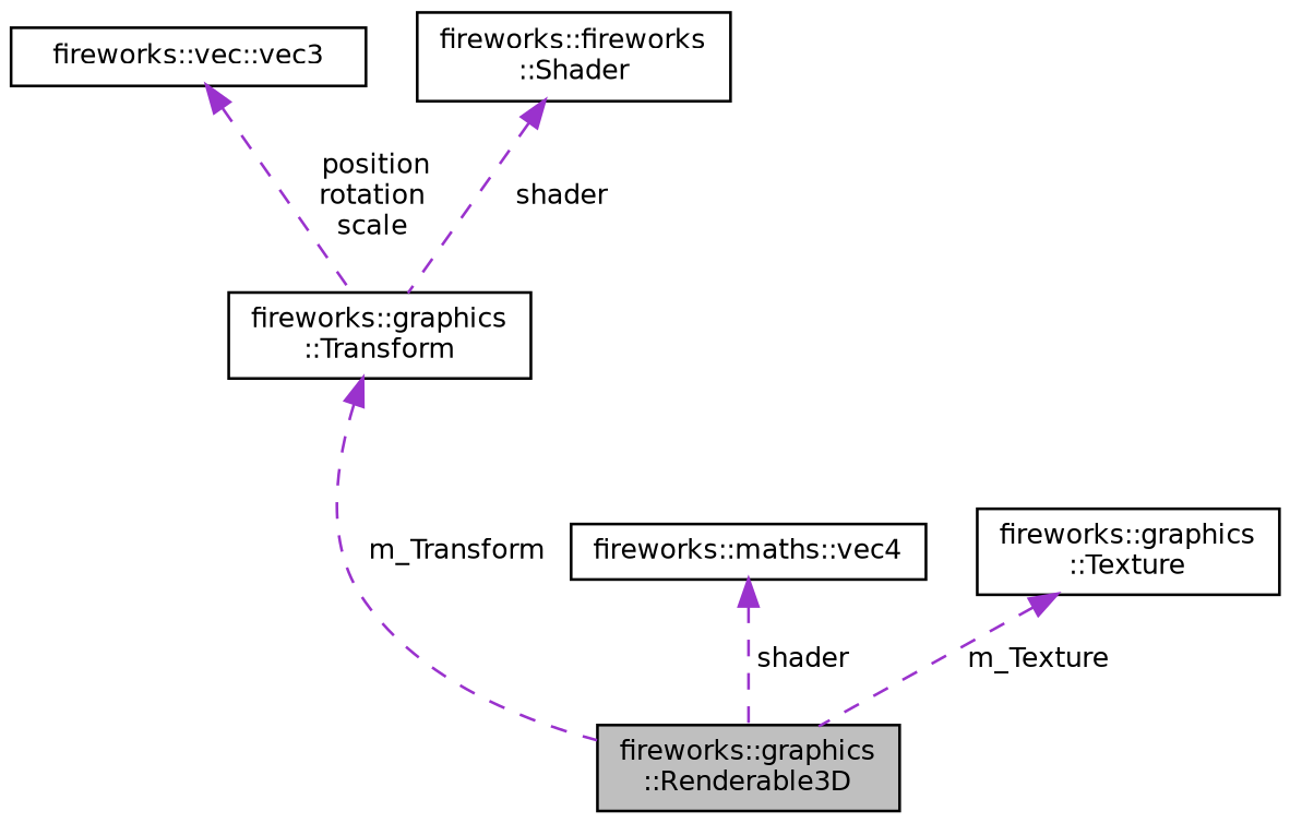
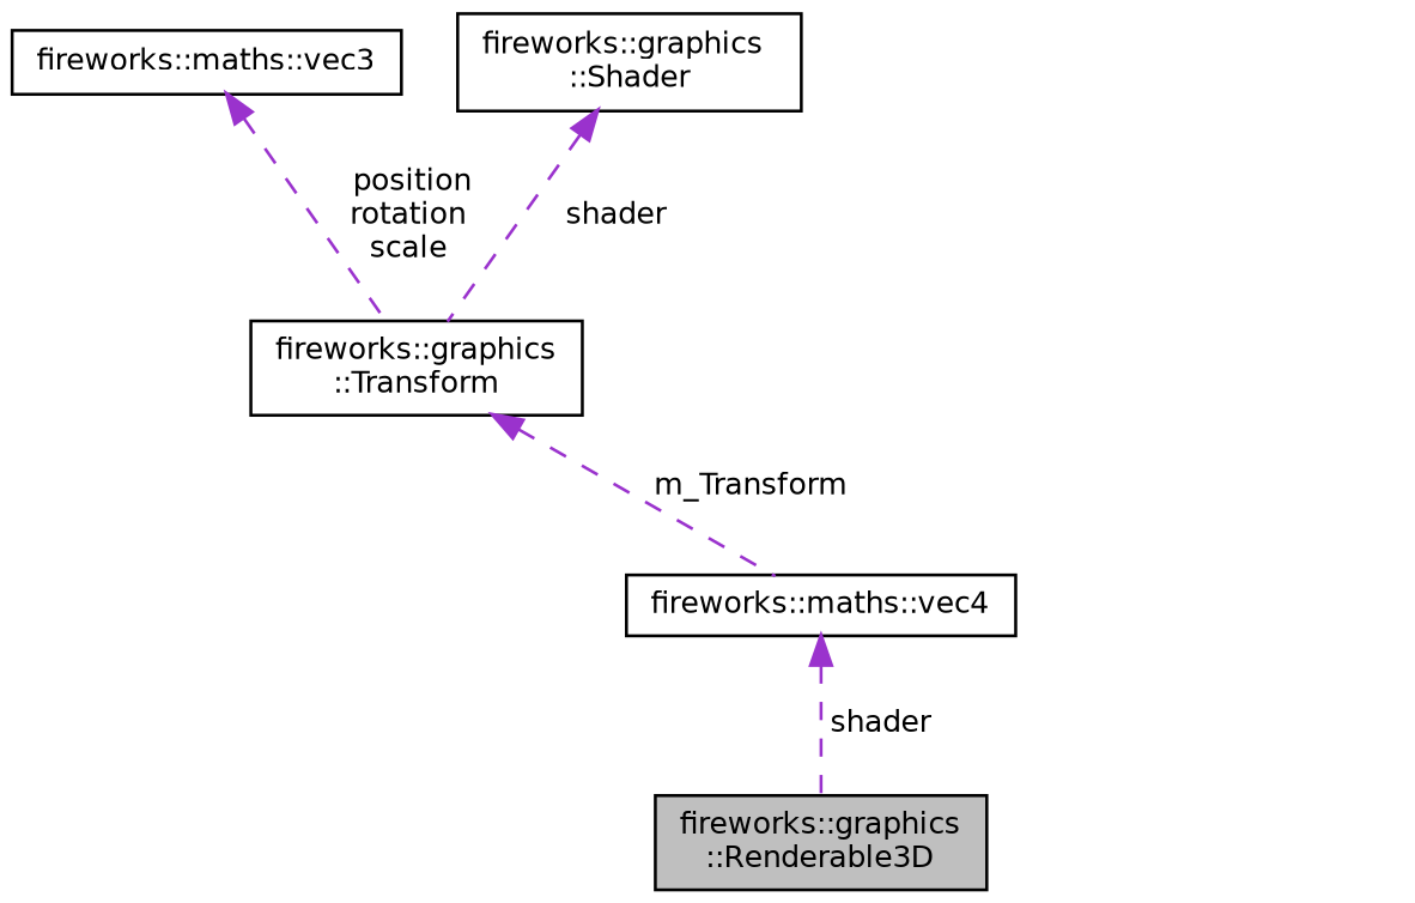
  digraph {
    rankdir=TB
    node [color=black fillcolor=white fontname=Helvetica fontsize=10 shape=record style=filled]
    edge [color=darkorchid3 dir=back fontname=Helvetica fontsize=10 labelfontname=Helvetica labelfontsize=10 style=dashed]
    n1 [fillcolor=grey75 fontcolor=black height=0.2 label="fireworks::graphics\l::Renderable3D" width=0.4]
    n2 [height=0.2 label="fireworks::maths::vec4" width=0.4]
-   n3 [height=0.2 label="fireworks::graphics\l::Texture" width=0.4]
    n4 [height=0.2 label="fireworks::graphics\l::Transform" width=0.4]
-   n5 [height=0.2 label="fireworks::vec::vec3" width=0.4]
-   n6 [height=0.2 label="fireworks::fireworks\l::Shader" width=0.4]
+   n5 [height=0.2 label="fireworks::maths::vec3" width=0.4]
+   n6 [height=0.2 label="fireworks::graphics\l::Shader" width=0.4]
    n2 -> n1 [label=" shader"]
-   n3 -> n1 [label=" m_Texture"]
-   n4 -> n1 [label=" m_Transform"]
+   n4 -> n2 [label=" m_Transform"]
    n5 -> n4 [label=" position\nrotation\nscale"]
    n6 -> n4 [label=" shader"]
  }
